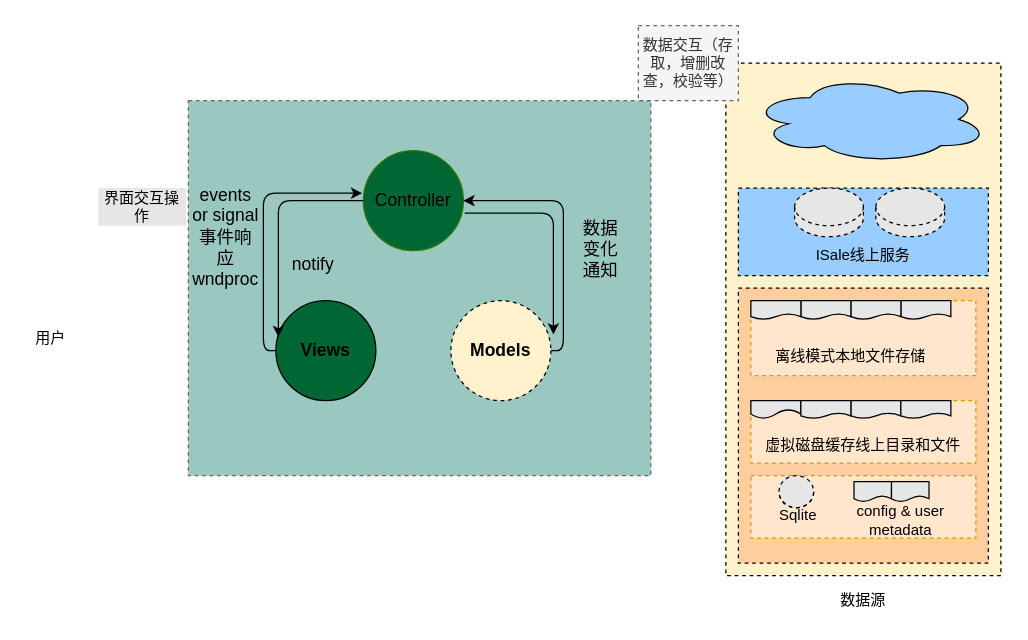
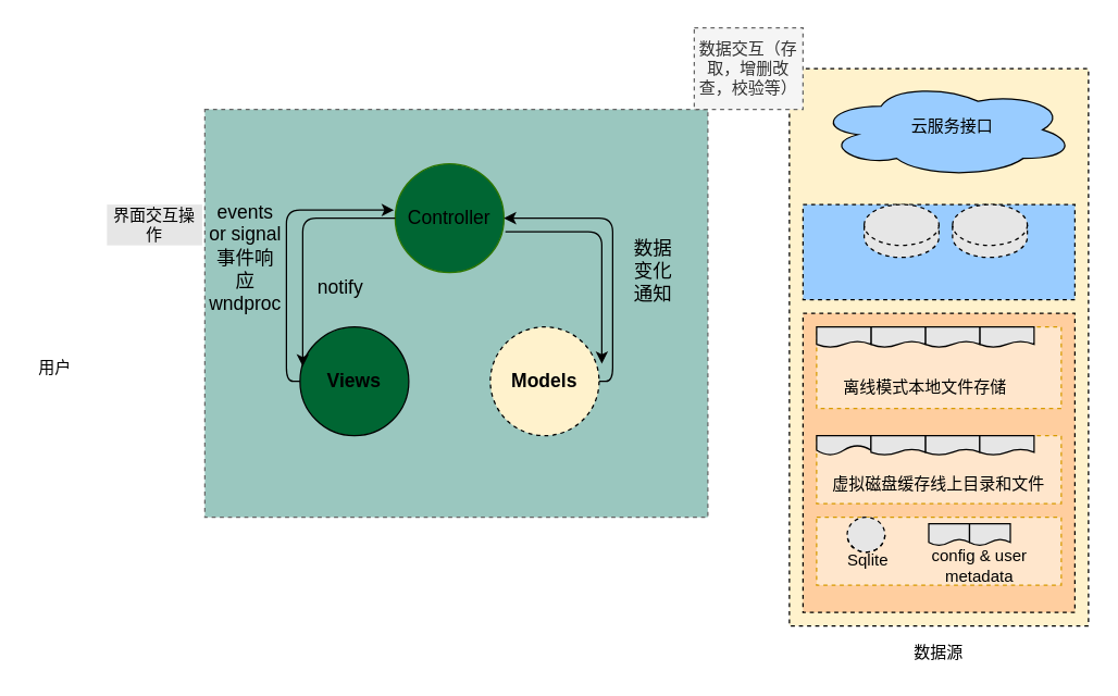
  <mxCell id="0" />
  <mxCell id="1" parent="0" />
  <mxCell id="2" value="" style="rounded=0;whiteSpace=wrap;html=1;strokeColor=#666666;dashed=1;fontColor=#333333;fillColor=#9AC7BF;fontStyle=1" vertex="1" parent="1"><mxGeometry x="150" y="80" width="370" height="300" as="geometry" /></mxCell>
  <mxCell id="3" value="" style="rounded=0;whiteSpace=wrap;html=1;strokeColor=#000000;dashed=1;fillColor=#FFF2CC;" vertex="1" parent="1"><mxGeometry x="580" y="50" width="220" height="410" as="geometry" /></mxCell>
  <mxCell id="4" value="" style="rounded=0;whiteSpace=wrap;html=1;strokeColor=#000000;dashed=1;fillColor=#FFCE9F;" vertex="1" parent="1"><mxGeometry x="590" y="230" width="200" height="220" as="geometry" /></mxCell>
  <mxCell id="5" value="数据源" style="text;html=1;strokeColor=none;fillColor=none;align=center;verticalAlign=middle;whiteSpace=wrap;rounded=0;" vertex="1" parent="1"><mxGeometry x="670" y="470" width="40" height="20" as="geometry" /></mxCell>
  <mxCell id="6" value="用户" style="text;html=1;strokeColor=none;fillColor=none;align=center;verticalAlign=middle;whiteSpace=wrap;rounded=0;" vertex="1" parent="1"><mxGeometry x="20" y="260" width="40" height="20" as="geometry" /></mxCell>
  <mxCell id="7" value="" style="group" vertex="1" connectable="0" parent="1"><mxGeometry x="600" y="240" width="180" height="60" as="geometry" /></mxCell>
  <mxCell id="8" value="" style="rounded=0;whiteSpace=wrap;html=1;strokeColor=#d79b00;fillColor=#ffe6cc;dashed=1;" vertex="1" parent="7"><mxGeometry width="180" height="60" as="geometry" /></mxCell>
  <mxCell id="9" value="" style="shape=document;whiteSpace=wrap;html=1;boundedLbl=1;strokeColor=#000000;fillColor=#E6E6E6;" vertex="1" parent="7"><mxGeometry x="120" width="40" height="15" as="geometry" /></mxCell>
  <mxCell id="10" value="" style="shape=document;whiteSpace=wrap;html=1;boundedLbl=1;strokeColor=#000000;fillColor=#E6E6E6;" vertex="1" parent="7"><mxGeometry x="80" width="40" height="15" as="geometry" /></mxCell>
  <mxCell id="11" value="" style="shape=document;whiteSpace=wrap;html=1;boundedLbl=1;strokeColor=#000000;fillColor=#E6E6E6;" vertex="1" parent="7"><mxGeometry x="40" width="40" height="15" as="geometry" /></mxCell>
  <mxCell id="12" value="" style="shape=document;whiteSpace=wrap;html=1;boundedLbl=1;strokeColor=#000000;fillColor=#E6E6E6;" vertex="1" parent="7"><mxGeometry width="40" height="15" as="geometry" /></mxCell>
  <mxCell id="13" value="离线模式本地文件存储" style="text;html=1;strokeColor=none;fillColor=none;align=center;verticalAlign=middle;whiteSpace=wrap;rounded=0;" vertex="1" parent="7"><mxGeometry x="10" y="37.5" width="140" height="15" as="geometry" /></mxCell>
  <mxCell id="14" value="" style="group" vertex="1" connectable="0" parent="1"><mxGeometry x="600" y="320" width="180" height="50" as="geometry" /></mxCell>
  <mxCell id="15" value="" style="rounded=0;whiteSpace=wrap;html=1;strokeColor=#d79b00;fillColor=#ffe6cc;dashed=1;" vertex="1" parent="14"><mxGeometry width="180" height="50" as="geometry" /></mxCell>
  <mxCell id="16" value="" style="shape=document;whiteSpace=wrap;html=1;boundedLbl=1;strokeColor=#000000;fillColor=#E6E6E6;" vertex="1" parent="14"><mxGeometry x="80" width="40" height="14.286" as="geometry" /></mxCell>
  <mxCell id="17" value="" style="shape=document;whiteSpace=wrap;html=1;boundedLbl=1;strokeColor=#000000;fillColor=#E6E6E6;" vertex="1" parent="14"><mxGeometry x="120" width="40" height="14.286" as="geometry" /></mxCell>
  <mxCell id="18" value="虚拟磁盘缓存线上目录和文件" style="text;html=1;strokeColor=none;fillColor=none;align=center;verticalAlign=middle;whiteSpace=wrap;rounded=0;" vertex="1" parent="14"><mxGeometry x="10" y="28.571" width="160" height="14.286" as="geometry" /></mxCell>
  <mxCell id="19" value="" style="shape=document;whiteSpace=wrap;html=1;boundedLbl=1;strokeColor=#000000;fillColor=#E6E6E6;size=0.5;" vertex="1" parent="14"><mxGeometry width="40" height="14.286" as="geometry" /></mxCell>
  <mxCell id="20" value="" style="shape=document;whiteSpace=wrap;html=1;boundedLbl=1;strokeColor=#000000;fillColor=#E6E6E6;" vertex="1" parent="14"><mxGeometry x="40" width="40" height="14.286" as="geometry" /></mxCell>
  <mxCell id="21" value="" style="group" vertex="1" connectable="0" parent="1"><mxGeometry x="590" y="150" width="200" height="70" as="geometry" /></mxCell>
  <mxCell id="22" value="" style="rounded=0;whiteSpace=wrap;html=1;strokeColor=#000000;dashed=1;fillColor=#99CCFF;" vertex="1" parent="21"><mxGeometry width="200" height="70" as="geometry" /></mxCell>
  <mxCell id="23" value="" style="group" vertex="1" connectable="0" parent="21"><mxGeometry width="200" height="70" as="geometry" /></mxCell>
  <mxCell id="24" value="" style="shape=cylinder3;whiteSpace=wrap;html=1;boundedLbl=1;backgroundOutline=1;size=15;dashed=1;strokeColor=#000000;fillColor=#E6E6E6;" vertex="1" parent="23"><mxGeometry x="45" width="55" height="38.889" as="geometry" /></mxCell>
  <mxCell id="25" value="" style="shape=cylinder3;whiteSpace=wrap;html=1;boundedLbl=1;backgroundOutline=1;size=15;dashed=1;strokeColor=#000000;fillColor=#E6E6E6;" vertex="1" parent="23"><mxGeometry x="110" width="55" height="38.889" as="geometry" /></mxCell>
- <mxCell id="26" value="ISale线上服务" style="text;html=1;strokeColor=none;fillColor=none;align=center;verticalAlign=middle;whiteSpace=wrap;rounded=0;dashed=1;" vertex="1" parent="23"><mxGeometry x="50" y="46.667" width="100" height="15.556" as="geometry" /></mxCell>
  <mxCell id="27" value="数据交互（存取，增删改查，校验等）" style="text;html=1;strokeColor=#666666;fillColor=#f5f5f5;align=center;verticalAlign=middle;whiteSpace=wrap;rounded=0;fontColor=#333333;dashed=1;" vertex="1" parent="1"><mxGeometry x="510" y="20" width="80" height="60" as="geometry" /></mxCell>
  <mxCell id="28" value="界面交互操作" style="text;html=1;strokeColor=none;align=center;verticalAlign=middle;whiteSpace=wrap;rounded=0;dashed=1;fillColor=#E6E6E6;" vertex="1" parent="1"><mxGeometry x="78" y="150" width="70" height="30" as="geometry" /></mxCell>
  <mxCell id="29" value="" style="group" vertex="1" connectable="0" parent="1"><mxGeometry x="600" y="380" width="180" height="50" as="geometry" /></mxCell>
  <mxCell id="30" value="" style="rounded=0;whiteSpace=wrap;html=1;strokeColor=#d79b00;fillColor=#ffe6cc;dashed=1;" vertex="1" parent="29"><mxGeometry width="180" height="50" as="geometry" /></mxCell>
  <mxCell id="31" value="" style="shape=cylinder3;whiteSpace=wrap;html=1;boundedLbl=1;backgroundOutline=1;size=15;dashed=1;strokeColor=#000000;fillColor=#E6E6E6;" vertex="1" parent="29"><mxGeometry x="22.5" width="27.75" height="25.714" as="geometry" /></mxCell>
  <mxCell id="32" value="Sqlite" style="text;html=1;strokeColor=none;fillColor=none;align=center;verticalAlign=middle;whiteSpace=wrap;rounded=0;" vertex="1" parent="29"><mxGeometry x="22.5" y="25.714" width="30.0" height="12.857" as="geometry" /></mxCell>
  <mxCell id="33" value="" style="group" vertex="1" connectable="0" parent="29"><mxGeometry x="82.5" y="4.821" width="60.0" height="16.071" as="geometry" /></mxCell>
  <mxCell id="34" value="" style="shape=document;whiteSpace=wrap;html=1;boundedLbl=1;strokeColor=#000000;fillColor=#E6E6E6;" vertex="1" parent="33"><mxGeometry width="30.0" height="16.071" as="geometry" /></mxCell>
  <mxCell id="35" value="" style="shape=document;whiteSpace=wrap;html=1;boundedLbl=1;strokeColor=#000000;fillColor=#E6E6E6;" vertex="1" parent="33"><mxGeometry x="30.0" width="30.0" height="16.071" as="geometry" /></mxCell>
  <mxCell id="36" value="config &amp;amp; user metadata" style="text;html=1;strokeColor=none;fillColor=none;align=center;verticalAlign=middle;whiteSpace=wrap;rounded=0;" vertex="1" parent="29"><mxGeometry x="80" y="26" width="80" height="20" as="geometry" /></mxCell>
  <mxCell id="37" value="" style="group" vertex="1" connectable="0" parent="1"><mxGeometry x="600" y="60" width="190" height="70" as="geometry" /></mxCell>
  <mxCell id="38" value="" style="ellipse;shape=cloud;whiteSpace=wrap;html=1;strokeColor=#000000;fillColor=#99CCFF;" vertex="1" parent="37"><mxGeometry width="190" height="70" as="geometry" /></mxCell>
+ <mxCell id="39" value="&lt;div&gt;云服务接口&lt;br&gt;&lt;/div&gt;&lt;div&gt;&lt;br&gt;&lt;/div&gt;" style="text;html=1;strokeColor=none;fillColor=none;align=center;verticalAlign=middle;whiteSpace=wrap;rounded=0;" vertex="1" parent="37"><mxGeometry x="60" y="30" width="80" height="20" as="geometry" /></mxCell>
  <mxCell id="40" value="" style="group" vertex="1" connectable="0" parent="1"><mxGeometry x="220" y="120" width="220" height="200" as="geometry" /></mxCell>
  <mxCell id="41" value="Views" style="ellipse;whiteSpace=wrap;html=1;aspect=fixed;strokeColor=#000000;fillColor=#006633;fontStyle=1;fontSize=14;" vertex="1" parent="40"><mxGeometry y="120" width="80" height="80" as="geometry" /></mxCell>
  <mxCell id="42" value="Controller" style="ellipse;whiteSpace=wrap;html=1;aspect=fixed;strokeColor=#2D7600;fillColor=#006633;fontSize=14;" vertex="1" parent="40"><mxGeometry x="70" width="80" height="80" as="geometry" /></mxCell>
  <mxCell id="43" value="Models" style="ellipse;whiteSpace=wrap;html=1;aspect=fixed;strokeColor=#000000;fillColor=#FFF2CC;fontSize=14;fontStyle=1;dashed=1;" vertex="1" parent="40"><mxGeometry x="140" y="120" width="80" height="80" as="geometry" /></mxCell>
  <mxCell id="44" value="" style="endArrow=classic;html=1;fillColor=#FFFFCC;fontSize=14;fontColor=#000000;exitX=0;exitY=0.5;exitDx=0;exitDy=0;entryX=-0.012;entryY=0.425;entryDx=0;entryDy=0;entryPerimeter=0;edgeStyle=orthogonalEdgeStyle;" edge="1" parent="40" source="41" target="42"><mxGeometry width="50" height="50" relative="1" as="geometry"><mxPoint x="-10" y="125" as="sourcePoint" /><mxPoint x="40" y="75" as="targetPoint" /></mxGeometry></mxCell>
  <mxCell id="45" value="" style="endArrow=classic;html=1;fillColor=#FFFFCC;fontSize=14;fontColor=#000000;exitX=0;exitY=0.5;exitDx=0;exitDy=0;entryX=0.025;entryY=0.363;entryDx=0;entryDy=0;entryPerimeter=0;edgeStyle=orthogonalEdgeStyle;" edge="1" parent="40" source="42" target="41"><mxGeometry width="50" height="50" relative="1" as="geometry"><mxPoint x="120" y="190" as="sourcePoint" /><mxPoint x="170" y="140" as="targetPoint" /></mxGeometry></mxCell>
  <mxCell id="46" value="" style="endArrow=classic;html=1;fillColor=#FFFFCC;fontSize=14;fontColor=#000000;exitX=1;exitY=0.5;exitDx=0;exitDy=0;entryX=1;entryY=0.5;entryDx=0;entryDy=0;edgeStyle=orthogonalEdgeStyle;" edge="1" parent="40" source="43" target="42"><mxGeometry width="50" height="50" relative="1" as="geometry"><mxPoint x="140" y="190" as="sourcePoint" /><mxPoint x="190" y="140" as="targetPoint" /></mxGeometry></mxCell>
  <mxCell id="47" value="" style="endArrow=classic;html=1;fillColor=#FFFFCC;fontSize=14;fontColor=#000000;exitX=1.013;exitY=0.625;exitDx=0;exitDy=0;exitPerimeter=0;entryX=1.025;entryY=0.338;entryDx=0;entryDy=0;entryPerimeter=0;edgeStyle=orthogonalEdgeStyle;" edge="1" parent="40" source="42" target="43"><mxGeometry width="50" height="50" relative="1" as="geometry"><mxPoint x="140" y="249" as="sourcePoint" /><mxPoint x="190" y="199" as="targetPoint" /></mxGeometry></mxCell>
  <mxCell id="48" value="notify" style="text;html=1;strokeColor=none;fillColor=none;align=center;verticalAlign=middle;whiteSpace=wrap;rounded=0;fontSize=14;fontColor=#000000;" vertex="1" parent="40"><mxGeometry x="10" y="81" width="40" height="20" as="geometry" /></mxCell>
  <mxCell id="49" value="events or signal&lt;br&gt;事件响应&lt;br&gt;wndproc" style="text;html=1;strokeColor=none;fillColor=none;align=center;verticalAlign=middle;whiteSpace=wrap;rounded=0;fontSize=14;fontColor=#000000;" vertex="1" parent="1"><mxGeometry x="160" y="162" width="40" height="53" as="geometry" /></mxCell>
  <mxCell id="50" value="数据变化通知" style="text;html=1;strokeColor=none;fillColor=none;align=center;verticalAlign=middle;whiteSpace=wrap;rounded=0;fontSize=14;fontColor=#000000;" vertex="1" parent="1"><mxGeometry x="460" y="189" width="40" height="20" as="geometry" /></mxCell>
